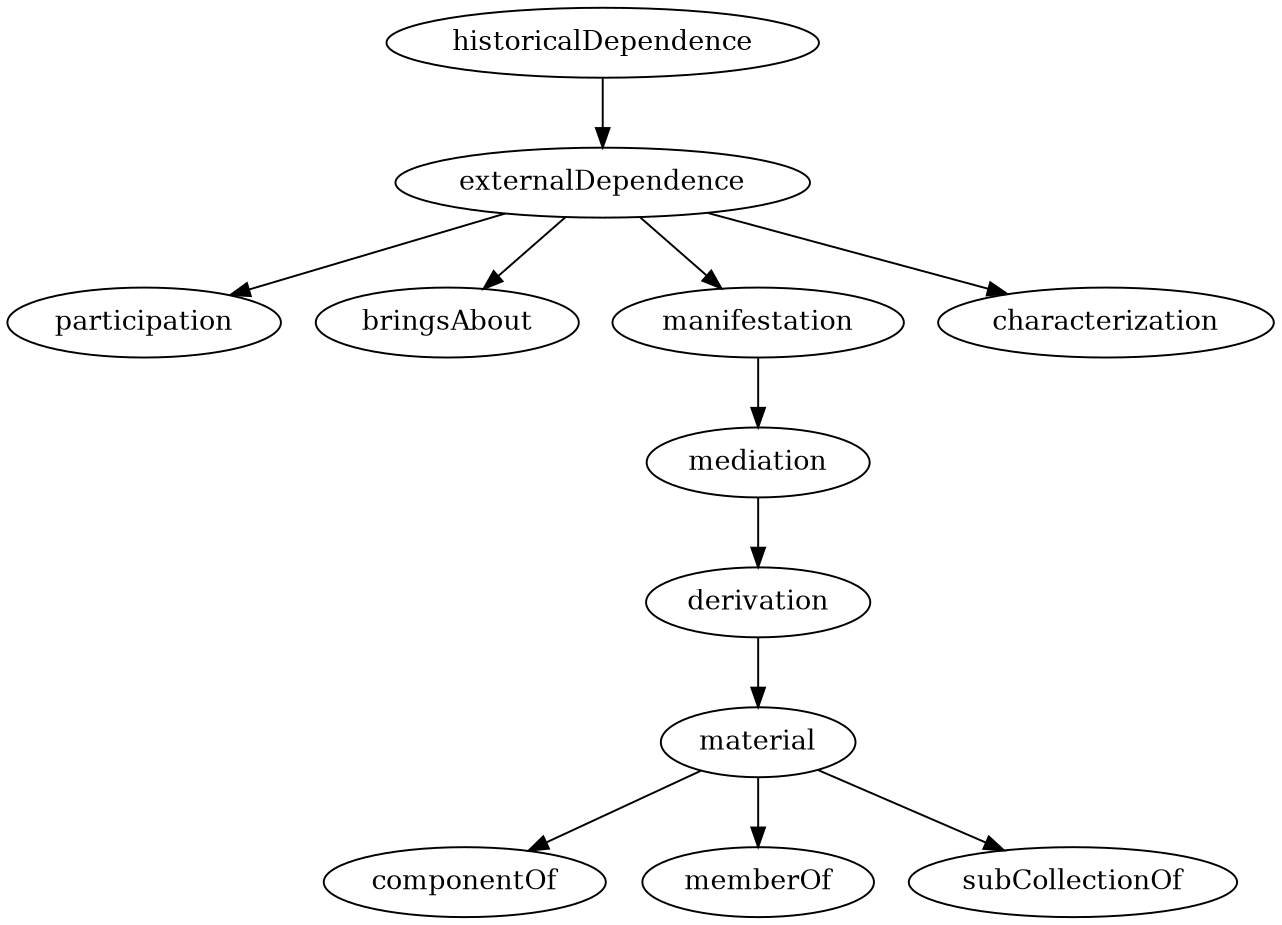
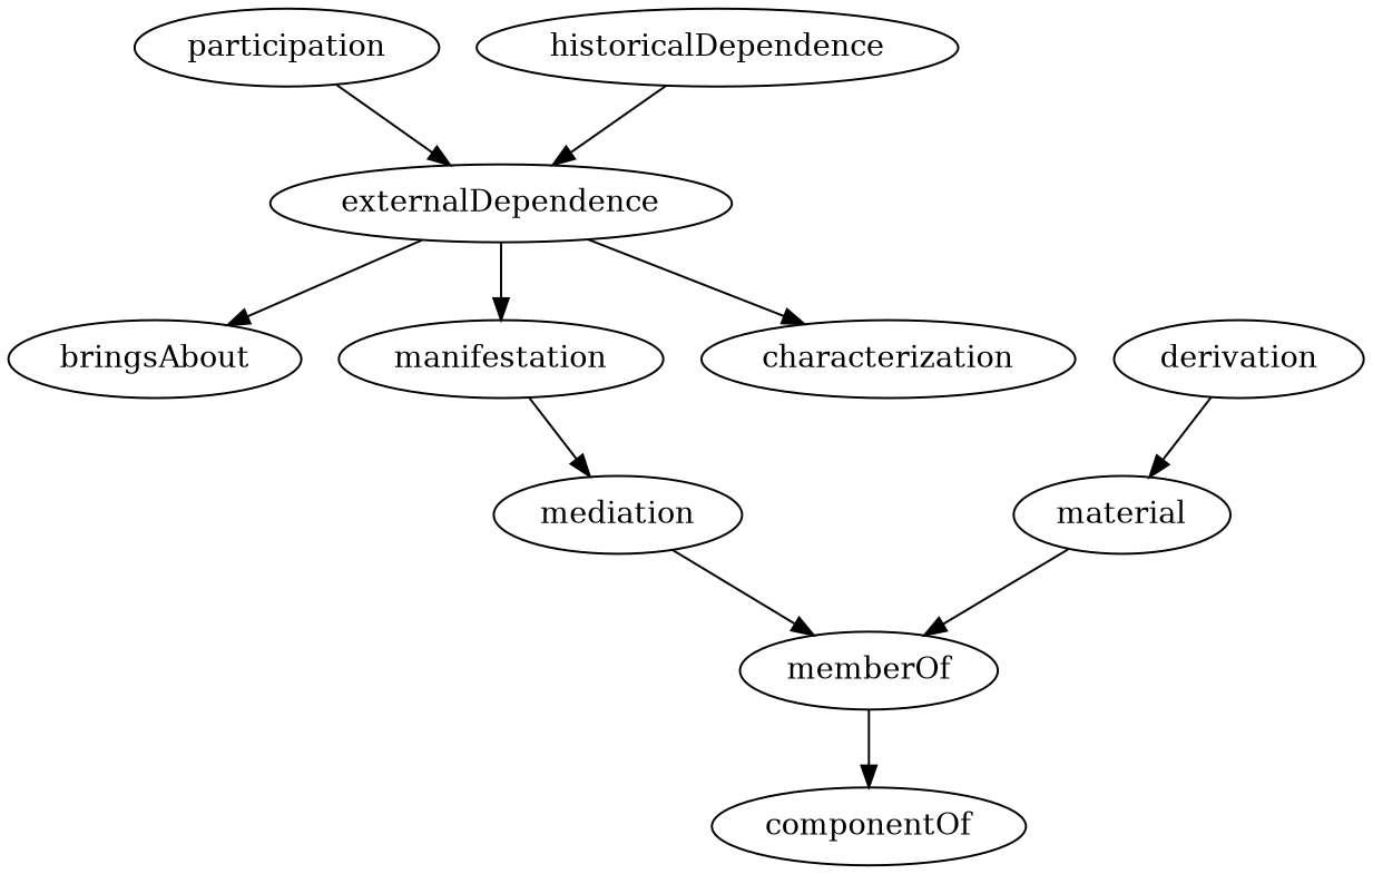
  strict digraph {
    participation
    externalDependence
    bringsAbout
    manifestation
    characterization
    historicalDependence
    mediation
    derivation
    material
    componentOf
    memberOf
-   subCollectionOf
-   externalDependence -> participation
+   participation -> externalDependence
    externalDependence -> bringsAbout
    externalDependence -> manifestation
    externalDependence -> characterization
    manifestation -> mediation
    historicalDependence -> externalDependence
-   mediation -> derivation
+   mediation -> memberOf
    derivation -> material
-   material -> componentOf
+   memberOf -> componentOf
    material -> memberOf
-   material -> subCollectionOf
  }
